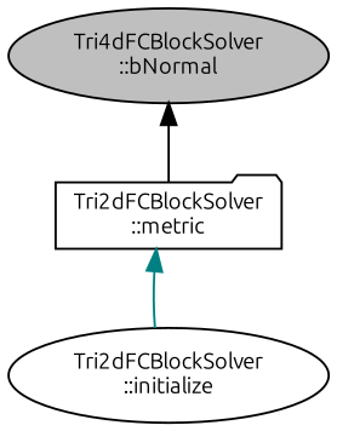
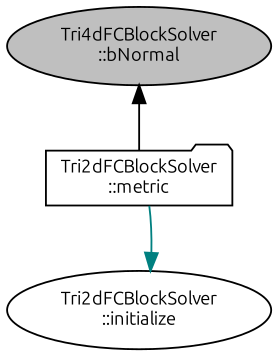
  digraph {
    fontname=Ubuntu
    rankdir=TB
    node [color=black fillcolor=white fontname=Ubuntu fontsize=10 shape=ellipse style=filled]
    edge [dir=back fontname=Ubuntu fontsize=10 labelfontname=Helvetica labelfontsize=10 style=solid]
    n1 [fillcolor=grey75 fontcolor=black height=0.2 label="Tri4dFCBlockSolver\l::bNormal" width=0.4]
    n2 [height=0.2 label="Tri2dFCBlockSolver\l::metric" shape=folder width=0.4]
    n3 [height=0.2 label="Tri2dFCBlockSolver\l::initialize" width=0.4]
    n1 -> n2 [color=black]
-   n2 -> n3 [color=teal]
+   n3 -> n2 [color=teal]
  }
